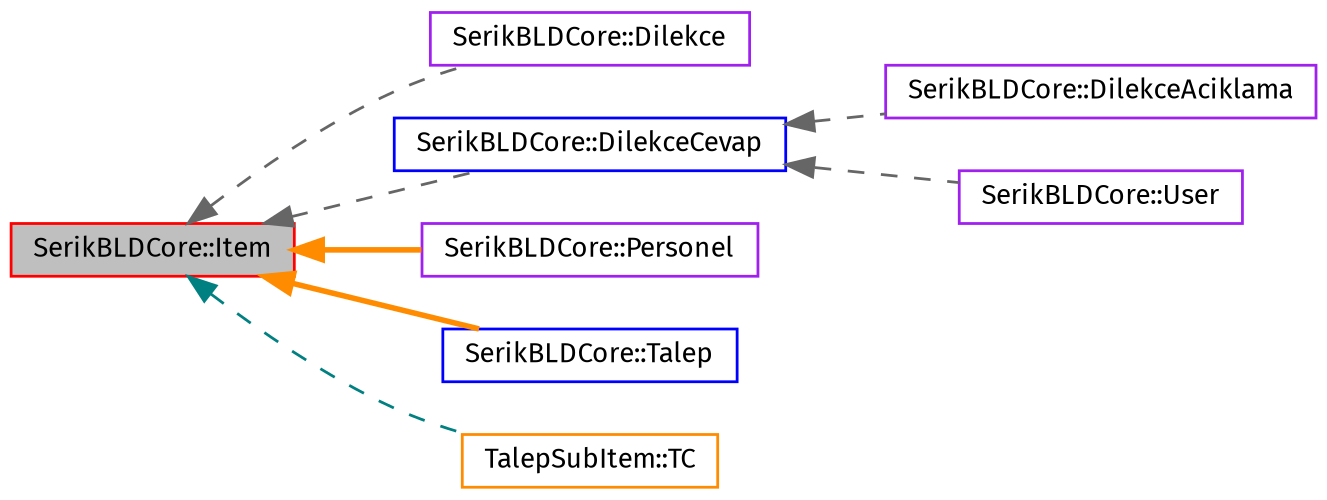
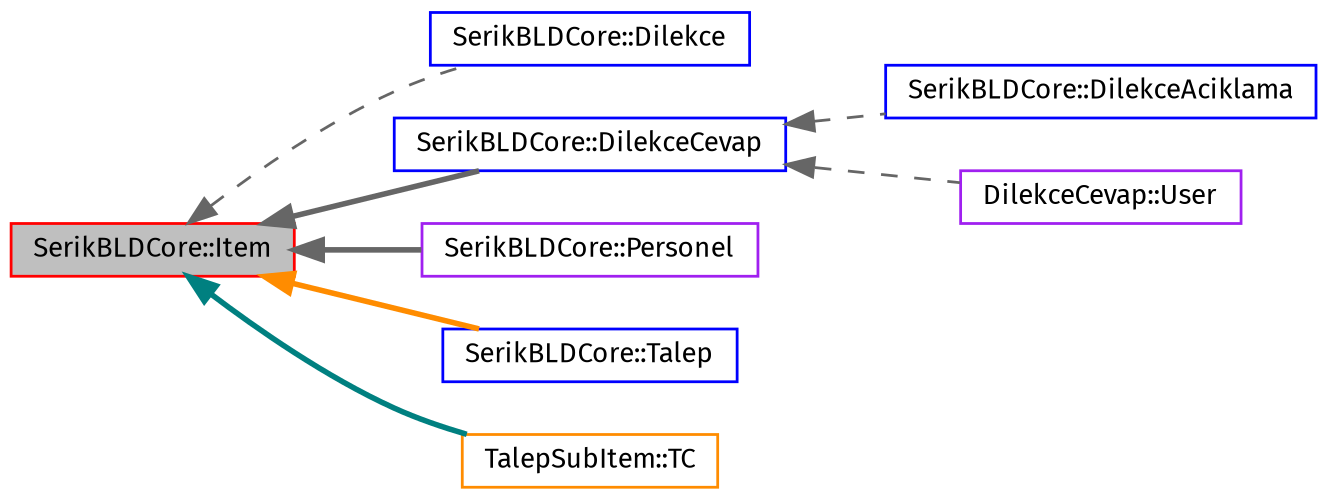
  digraph {
    fontname="Fira Sans"
    rankdir=LR
    node [color=purple fillcolor=white fontname="Fira Sans" fontsize=10 shape=record style=filled]
    edge [color=gray40 dir=back fontname="Fira Sans" fontsize=10 labelfontname=Helvetica labelfontsize=10 style=bold]
    n1 [color=red fillcolor=grey75 fontcolor=black height=0.2 label="SerikBLDCore::Item" width=0.4]
-   n2 [height=0.2 label="SerikBLDCore::Dilekce" width=0.4]
+   n2 [color=blue height=0.2 label="SerikBLDCore::Dilekce" width=0.4]
    n3 [color=blue height=0.2 label="SerikBLDCore::DilekceCevap" width=0.4]
    n4 [height=0.2 label="SerikBLDCore::Personel" width=0.4]
    n5 [color=blue height=0.2 label="SerikBLDCore::Talep" width=0.4]
    n6 [color=darkorange height=0.2 label="TalepSubItem::TC" width=0.4]
-   n7 [height=0.2 label="SerikBLDCore::DilekceAciklama" width=0.4]
-   n8 [height=0.2 label="SerikBLDCore::User" width=0.4]
+   n7 [color=blue height=0.2 label="SerikBLDCore::DilekceAciklama" width=0.4]
+   n8 [height=0.2 label="DilekceCevap::User" width=0.4]
    n1 -> n2 [style=dashed]
-   n1 -> n3 [style=dashed]
-   n1 -> n4 [color=darkorange]
+   n1 -> n3
+   n1 -> n4
    n1 -> n5 [color=darkorange]
-   n1 -> n6 [color=teal style=dashed]
+   n1 -> n6 [color=teal]
    n3 -> n7 [style=dashed]
    n3 -> n8 [style=dashed]
  }
